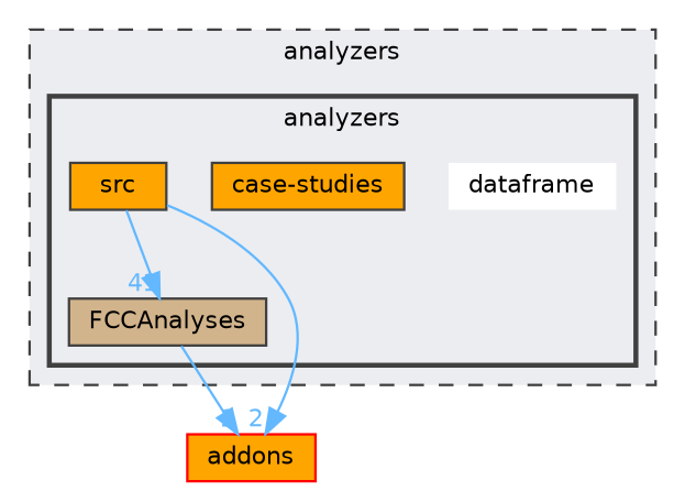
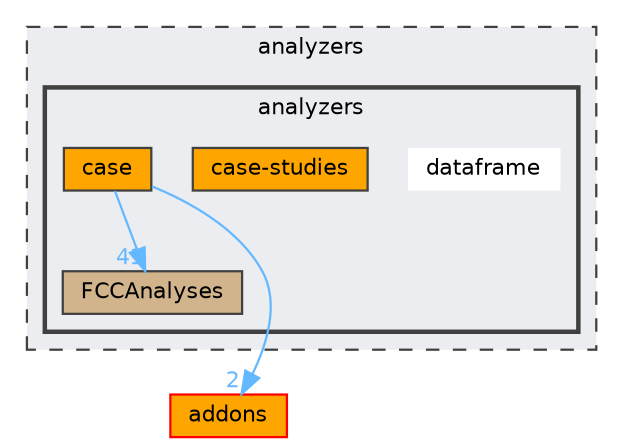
  digraph {
    compound=true
    node [fontname=Helvetica fontsize=10 shape=box style=filled fillcolor=orange color=grey25]
    edge [color=steelblue1 fontcolor=steelblue1 fontname=Helvetica fontsize=10 headlabel=2 labeldistance=1.5 labelfontname=Helvetica labelfontsize=10]
    n1 [height=0.2 label=dataframe shape=plaintext width=0.4 fillcolor=white color=""]
    n2 [height=0.2 label="case-studies" width=0.4]
    n3 [fillcolor=tan height=0.2 label=FCCAnalyses width=0.4]
-   n4 [height=0.2 label=src width=0.4]
+   n4 [height=0.2 label=case width=0.4]
    n5 [color=red height=0.2 label=addons width=0.4]
    subgraph cluster_1 {
      bgcolor="#ecedf0"
      fontname=Helvetica
      fontsize=10
      label=analyzers
      pencolor=grey25
      style="filled,dashed"
      subgraph cluster_2 {
        bgcolor="#ecedf0"
        fontname=Helvetica
        fontsize=10
        pencolor=grey25
        style="filled,bold"
        n1
        n2
        n3
        n4
      }
    }
-   n3 -> n5
    n4 -> n3 [headlabel=41]
    n4 -> n5
  }
